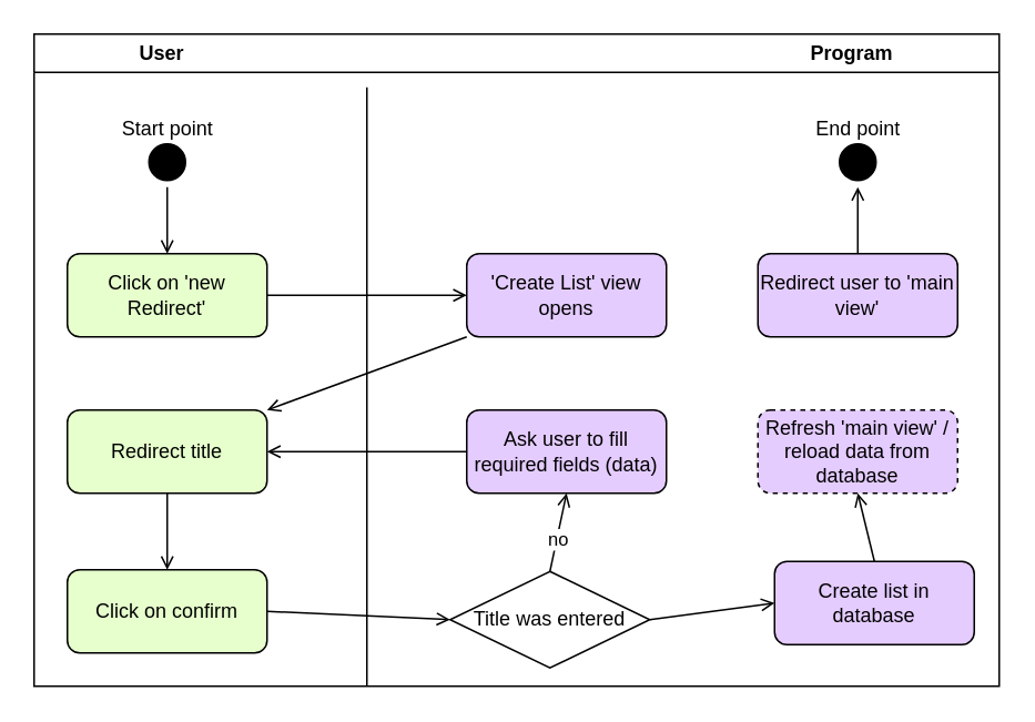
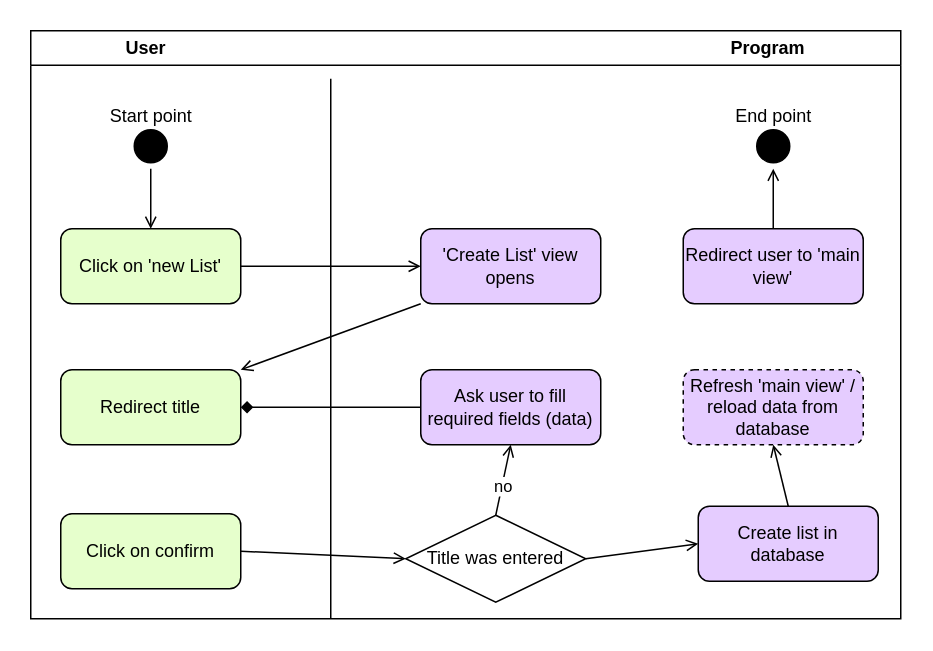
  <mxCell id="0" />
  <mxCell id="1" parent="0" />
  <mxCell id="2" value="User                                                                                                                 Program" style="swimlane;whiteSpace=wrap" parent="1" vertex="1"><mxGeometry x="20" y="20" width="580" height="392" as="geometry" /></mxCell>
  <mxCell id="3" value="" style="ellipse;shape=startState;fillColor=#000000;strokeColor=#000000;" parent="2" vertex="1"><mxGeometry x="65" y="62" width="30" height="30" as="geometry" /></mxCell>
  <mxCell id="4" value="Title was entered" style="rhombus;whiteSpace=wrap;html=1;" parent="2" vertex="1"><mxGeometry x="250" y="323" width="120" height="58" as="geometry" /></mxCell>
  <mxCell id="5" value="" style="endArrow=open;strokeColor=#000000;endFill=1;rounded=0;entryX=0;entryY=0.5;entryDx=0;entryDy=0;exitX=1;exitY=0.5;exitDx=0;exitDy=0;startArrow=none;" parent="2" source="9" target="4" edge="1"><mxGeometry relative="1" as="geometry"><mxPoint x="275.5" y="512" as="sourcePoint" /><mxPoint x="375.5" y="537" as="targetPoint" /><Array as="points" /></mxGeometry></mxCell>
- <mxCell id="6" value="Click on 'new Redirect'" style="rounded=1;whiteSpace=wrap;html=1;fillColor=#E6FFCC;" vertex="1" parent="2"><mxGeometry x="20" y="132" width="120" height="50" as="geometry" /></mxCell>
+ <mxCell id="6" value="Click on 'new List'" style="rounded=1;whiteSpace=wrap;html=1;fillColor=#E6FFCC;" vertex="1" parent="2"><mxGeometry x="20" y="132" width="120" height="50" as="geometry" /></mxCell>
  <mxCell id="7" value="'Create List' view opens" style="rounded=1;whiteSpace=wrap;html=1;fillColor=#E5CCFF;" vertex="1" parent="2"><mxGeometry x="260" y="132" width="120" height="50" as="geometry" /></mxCell>
  <mxCell id="8" value="Redirect title" style="rounded=1;whiteSpace=wrap;html=1;fillColor=#E6FFCC;" vertex="1" parent="2"><mxGeometry x="20" y="226" width="120" height="50" as="geometry" /></mxCell>
  <mxCell id="9" value="Click on confirm" style="rounded=1;whiteSpace=wrap;html=1;fillColor=#E6FFCC;" vertex="1" parent="2"><mxGeometry x="20" y="322" width="120" height="50" as="geometry" /></mxCell>
  <mxCell id="10" value="Start point" style="text;html=1;align=center;verticalAlign=middle;resizable=0;points=[];autosize=1;strokeColor=none;fillColor=none;" vertex="1" parent="2"><mxGeometry x="40" y="42" width="80" height="30" as="geometry" /></mxCell>
  <mxCell id="11" value="" style="endArrow=open;strokeColor=#000000;endFill=1;rounded=0;entryX=0.5;entryY=0;entryDx=0;entryDy=0;exitX=0.5;exitY=1;exitDx=0;exitDy=0;startArrow=none;" edge="1" parent="2" source="3" target="6"><mxGeometry relative="1" as="geometry"><mxPoint x="150" y="357" as="sourcePoint" /><mxPoint x="480" y="423" as="targetPoint" /><Array as="points" /></mxGeometry></mxCell>
  <mxCell id="12" value="" style="endArrow=open;strokeColor=#000000;endFill=1;rounded=0;entryX=0;entryY=0.5;entryDx=0;entryDy=0;exitX=1;exitY=0.5;exitDx=0;exitDy=0;startArrow=none;" edge="1" parent="2" source="6" target="7"><mxGeometry relative="1" as="geometry"><mxPoint x="90" y="102" as="sourcePoint" /><mxPoint x="90" y="142" as="targetPoint" /><Array as="points" /></mxGeometry></mxCell>
- <mxCell id="13" value="" style="endArrow=open;strokeColor=#000000;endFill=1;rounded=0;entryX=0.5;entryY=0;entryDx=0;entryDy=0;exitX=0.5;exitY=1;exitDx=0;exitDy=0;startArrow=none;" edge="1" parent="2" source="8" target="9"><mxGeometry relative="1" as="geometry"><mxPoint x="100" y="112" as="sourcePoint" /><mxPoint x="100" y="152" as="targetPoint" /><Array as="points" /></mxGeometry></mxCell>
  <mxCell id="14" value="" style="endArrow=open;strokeColor=#000000;endFill=1;rounded=0;entryX=1;entryY=0;entryDx=0;entryDy=0;startArrow=none;exitX=0;exitY=1;exitDx=0;exitDy=0;" edge="1" parent="2" source="7" target="8"><mxGeometry relative="1" as="geometry"><mxPoint x="290" y="232" as="sourcePoint" /><mxPoint x="420" y="154.5" as="targetPoint" /><Array as="points" /></mxGeometry></mxCell>
  <mxCell id="15" value="" style="endArrow=none;html=1;rounded=0;" edge="1" parent="2"><mxGeometry width="50" height="50" relative="1" as="geometry"><mxPoint x="200" y="392" as="sourcePoint" /><mxPoint x="200" y="32" as="targetPoint" /><Array as="points"><mxPoint x="200" y="272" /></Array></mxGeometry></mxCell>
  <mxCell id="16" value="Ask user to fill required fields (data)" style="rounded=1;whiteSpace=wrap;html=1;fillColor=#E5CCFF;" vertex="1" parent="2"><mxGeometry x="260" y="226" width="120" height="50" as="geometry" /></mxCell>
- <mxCell id="17" value="" style="endArrow=open;strokeColor=#000000;endFill=1;rounded=0;entryX=1;entryY=0.5;entryDx=0;entryDy=0;startArrow=none;exitX=0;exitY=0.5;exitDx=0;exitDy=0;" edge="1" parent="2" source="16" target="8"><mxGeometry relative="1" as="geometry"><mxPoint x="270" y="192" as="sourcePoint" /><mxPoint x="150" y="236" as="targetPoint" /><Array as="points" /></mxGeometry></mxCell>
+ <mxCell id="17" value="" style="endArrow=diamond;strokeColor=#000000;endFill=1;rounded=0;entryX=1;entryY=0.5;entryDx=0;entryDy=0;startArrow=none;exitX=0;exitY=0.5;exitDx=0;exitDy=0;" edge="1" parent="2" source="16" target="8"><mxGeometry relative="1" as="geometry"><mxPoint x="270" y="192" as="sourcePoint" /><mxPoint x="150" y="236" as="targetPoint" /><Array as="points" /></mxGeometry></mxCell>
  <mxCell id="18" value="" style="endArrow=open;strokeColor=#000000;endFill=1;rounded=0;entryX=0.5;entryY=1;entryDx=0;entryDy=0;startArrow=none;exitX=0.5;exitY=0;exitDx=0;exitDy=0;" edge="1" parent="2" source="4" target="16"><mxGeometry relative="1" as="geometry"><mxPoint x="280" y="202" as="sourcePoint" /><mxPoint x="160" y="246" as="targetPoint" /><Array as="points" /></mxGeometry></mxCell>
  <mxCell id="19" value="no" style="edgeLabel;html=1;align=center;verticalAlign=middle;resizable=0;points=[];" vertex="1" connectable="0" parent="18"><mxGeometry x="-0.153" relative="1" as="geometry"><mxPoint as="offset" /></mxGeometry></mxCell>
  <mxCell id="20" value="Create list in database" style="rounded=1;whiteSpace=wrap;html=1;fillColor=#E5CCFF;" vertex="1" parent="2"><mxGeometry x="445" y="317" width="120" height="50" as="geometry" /></mxCell>
  <mxCell id="21" value="Refresh 'main view' / reload data from database" style="rounded=1;whiteSpace=wrap;html=1;fillColor=#E5CCFF;dashed=1;" vertex="1" parent="2"><mxGeometry x="435" y="226" width="120" height="50" as="geometry" /></mxCell>
  <mxCell id="22" value="Redirect user to 'main view'" style="rounded=1;whiteSpace=wrap;html=1;fillColor=#E5CCFF;" vertex="1" parent="2"><mxGeometry x="435" y="132" width="120" height="50" as="geometry" /></mxCell>
  <mxCell id="23" value="" style="endArrow=open;strokeColor=#000000;endFill=1;rounded=0;entryX=0;entryY=0.5;entryDx=0;entryDy=0;exitX=1;exitY=0.5;exitDx=0;exitDy=0;startArrow=none;" edge="1" parent="2" source="4" target="20"><mxGeometry relative="1" as="geometry"><mxPoint x="150" y="357.0" as="sourcePoint" /><mxPoint x="270" y="357.0" as="targetPoint" /><Array as="points" /></mxGeometry></mxCell>
  <mxCell id="24" value="" style="endArrow=open;strokeColor=#000000;endFill=1;rounded=0;entryX=0.5;entryY=1;entryDx=0;entryDy=0;exitX=0.5;exitY=0;exitDx=0;exitDy=0;startArrow=none;" edge="1" parent="2" source="20" target="21"><mxGeometry relative="1" as="geometry"><mxPoint x="160" y="367.0" as="sourcePoint" /><mxPoint x="280" y="367.0" as="targetPoint" /><Array as="points" /></mxGeometry></mxCell>
  <mxCell id="25" value="" style="ellipse;shape=startState;fillColor=#000000;strokeColor=#000000;" vertex="1" parent="2"><mxGeometry x="480" y="62" width="30" height="30" as="geometry" /></mxCell>
  <mxCell id="26" value="End point" style="text;html=1;align=center;verticalAlign=middle;resizable=0;points=[];autosize=1;strokeColor=none;fillColor=none;" vertex="1" parent="2"><mxGeometry x="460" y="42" width="70" height="30" as="geometry" /></mxCell>
  <mxCell id="27" value="" style="endArrow=open;strokeColor=#000000;endFill=1;rounded=0;entryX=0.5;entryY=1;entryDx=0;entryDy=0;exitX=0.5;exitY=0;exitDx=0;exitDy=0;startArrow=none;" edge="1" parent="2" source="22" target="25"><mxGeometry relative="1" as="geometry"><mxPoint x="90" y="102" as="sourcePoint" /><mxPoint x="90" y="142" as="targetPoint" /><Array as="points" /></mxGeometry></mxCell>
